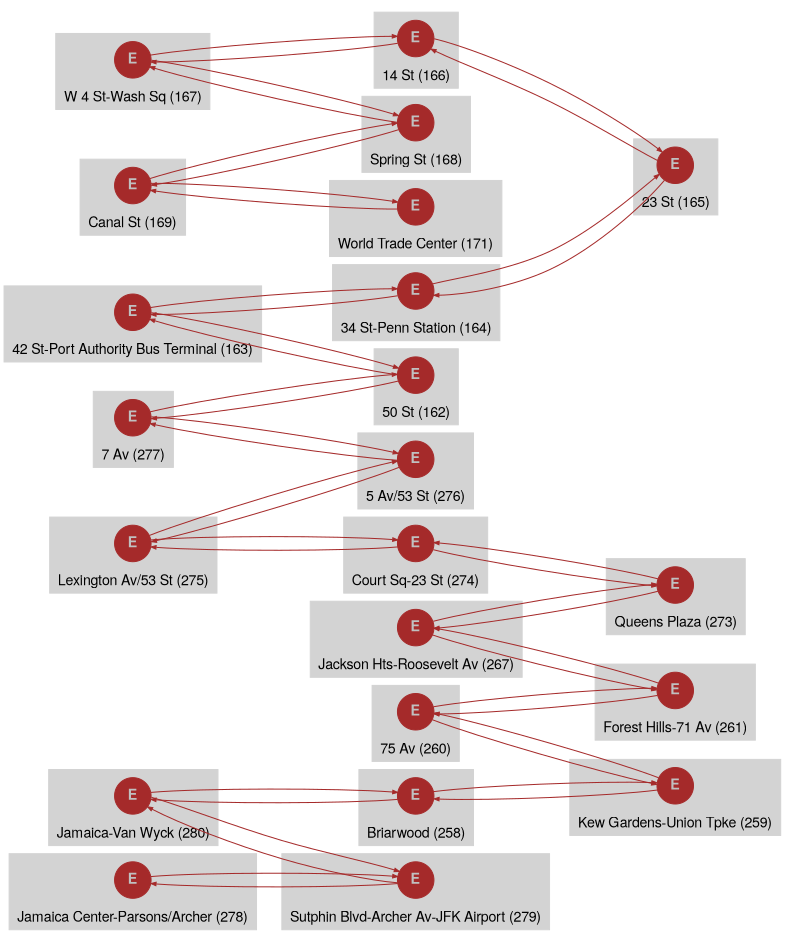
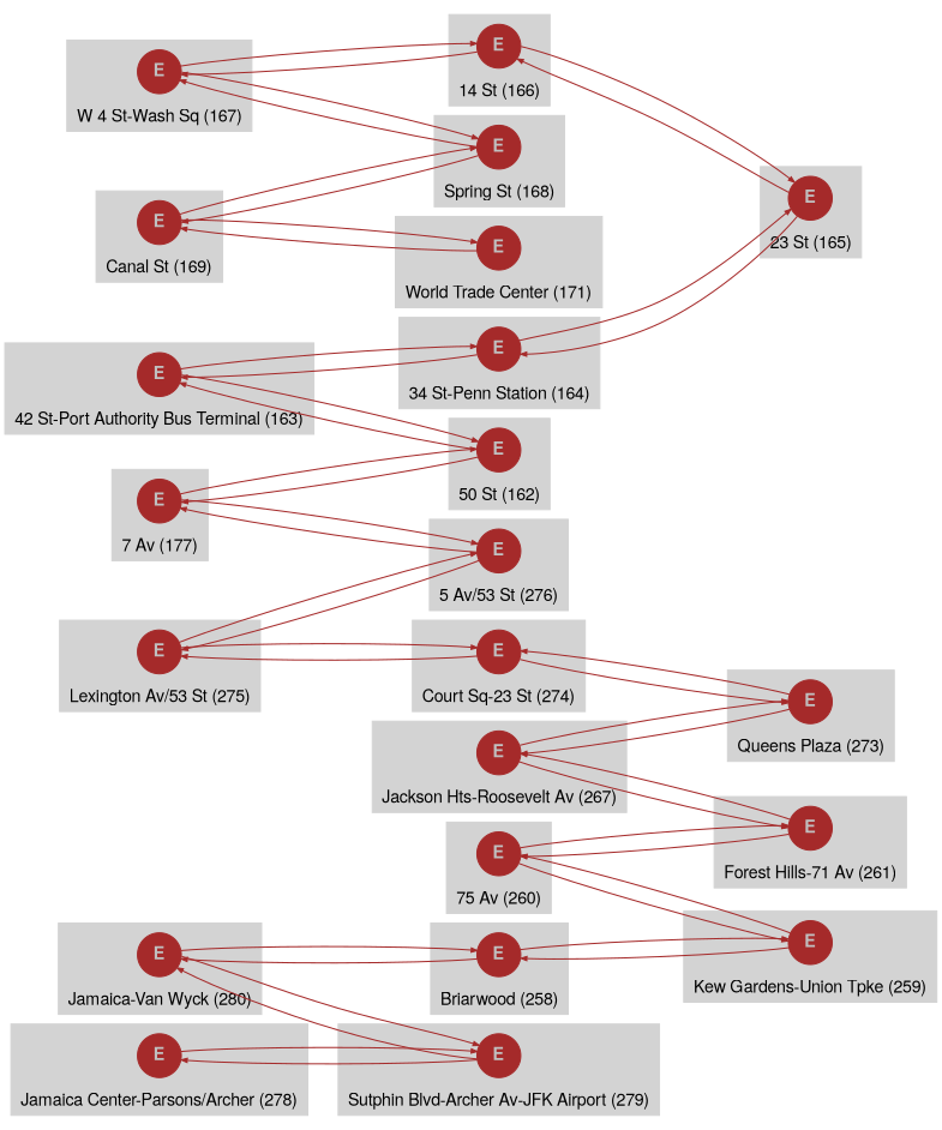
  digraph {
    fontname="Helvetica,Arial,sans-serif"
    rankdir=LR
    node [color=brown fillcolor=brown fontcolor=gray fontname="Helvetica,Arial,sans-serif bold" labelloc=c penwidth=1 shape=circle style=filled]
    edge [arrowsize=0.5 color=brown fontcolor=brown fontname="Helvetica,Arial,sans-serif" fontsize=8 penwidth=1]
    n1 [label=E]
    n2 [label=E]
    n3 [label=E]
    n4 [label=E]
    n5 [label=E]
    n6 [label=E]
    n7 [label=E]
    n8 [label=E]
    n9 [label=E]
    n10 [label=E]
    n11 [label=E]
    n12 [label=E]
    n13 [label=E]
    n14 [label=E]
    n15 [label=E]
    n16 [label=E]
    n17 [label=E]
    n18 [label=E]
    n19 [label=E]
    n20 [label=E]
    n21 [label=E]
    n22 [label=E]
    subgraph cluster_1 {
      color=lightgrey
      label="42 St-Port Authority Bus Terminal (163)"
      labelloc=b
      style=filled
      n1
    }
    subgraph cluster_2 {
      color=lightgrey
      label="W 4 St-Wash Sq (167)"
      labelloc=b
      style=filled
      n2
    }
    subgraph cluster_3 {
      color=lightgrey
      label="34 St-Penn Station (164)"
      labelloc=b
      style=filled
      n3
    }
    subgraph cluster_4 {
      color=lightgrey
      label="14 St (166)"
      labelloc=b
      style=filled
      n4
    }
    subgraph cluster_5 {
      color=lightgrey
      label="Canal St (169)"
      labelloc=b
      style=filled
      n5
    }
    subgraph cluster_6 {
      color=lightgrey
-     label="7 Av (277)"
+     label="7 Av (177)"
      labelloc=b
      style=filled
      n6
    }
    subgraph cluster_7 {
      color=lightgrey
      label="50 St (162)"
      labelloc=b
      style=filled
      n7
    }
    subgraph cluster_8 {
      color=lightgrey
      label="23 St (165)"
      labelloc=b
      style=filled
      n8
    }
    subgraph cluster_9 {
      color=lightgrey
      label="Spring St (168)"
      labelloc=b
      style=filled
      n9
    }
    subgraph cluster_10 {
      color=lightgrey
      label="World Trade Center (171)"
      labelloc=b
      style=filled
      n10
    }
    subgraph cluster_11 {
      color=lightgrey
      label="Jamaica-Van Wyck (280)"
      labelloc=b
      style=filled
      n11
    }
    subgraph cluster_12 {
      color=lightgrey
      label="Briarwood (258)"
      labelloc=b
      style=filled
      n12
    }
    subgraph cluster_13 {
      color=lightgrey
      label="Kew Gardens-Union Tpke (259)"
      labelloc=b
      style=filled
      n13
    }
    subgraph cluster_14 {
      color=lightgrey
      label="75 Av (260)"
      labelloc=b
      style=filled
      n14
    }
    subgraph cluster_15 {
      color=lightgrey
      label="Forest Hills-71 Av (261)"
      labelloc=b
      style=filled
      n15
    }
    subgraph cluster_16 {
      color=lightgrey
      label="Jackson Hts-Roosevelt Av (267)"
      labelloc=b
      style=filled
      n16
    }
    subgraph cluster_17 {
      color=lightgrey
      label="Jamaica Center-Parsons/Archer (278)"
      labelloc=b
      style=filled
      n17
    }
    subgraph cluster_18 {
      color=lightgrey
      label="Sutphin Blvd-Archer Av-JFK Airport (279)"
      labelloc=b
      style=filled
      n18
    }
    subgraph cluster_19 {
      color=lightgrey
      label="Lexington Av/53 St (275)"
      labelloc=b
      style=filled
      n19
    }
    subgraph cluster_20 {
      color=lightgrey
      label="5 Av/53 St (276)"
      labelloc=b
      style=filled
      n20
    }
    subgraph cluster_21 {
      color=lightgrey
      label="Queens Plaza (273)"
      labelloc=b
      style=filled
      n21
    }
    subgraph cluster_22 {
      color=lightgrey
      label="Court Sq-23 St (274)"
      labelloc=b
      style=filled
      n22
    }
    n1 -> n3
    n1 -> n7
    n2 -> n4
    n2 -> n9
    n3 -> n1
    n3 -> n8
    n4 -> n2
    n4 -> n8
    n5 -> n9
    n5 -> n10
    n6 -> n7
    n6 -> n20
    n7 -> n1
    n7 -> n6
    n8 -> n3
    n8 -> n4
    n9 -> n2
    n9 -> n5
    n10 -> n5
    n11 -> n12
    n11 -> n18
    n12 -> n11
    n12 -> n13
    n13 -> n12
    n13 -> n14
    n14 -> n13
    n14 -> n15
    n15 -> n14
    n15 -> n16
    n16 -> n15
    n16 -> n21
    n17 -> n18
    n18 -> n11
    n18 -> n17
    n19 -> n20
    n19 -> n22
    n20 -> n6
    n20 -> n19
    n21 -> n16
    n21 -> n22
    n22 -> n19
    n22 -> n21
  }
